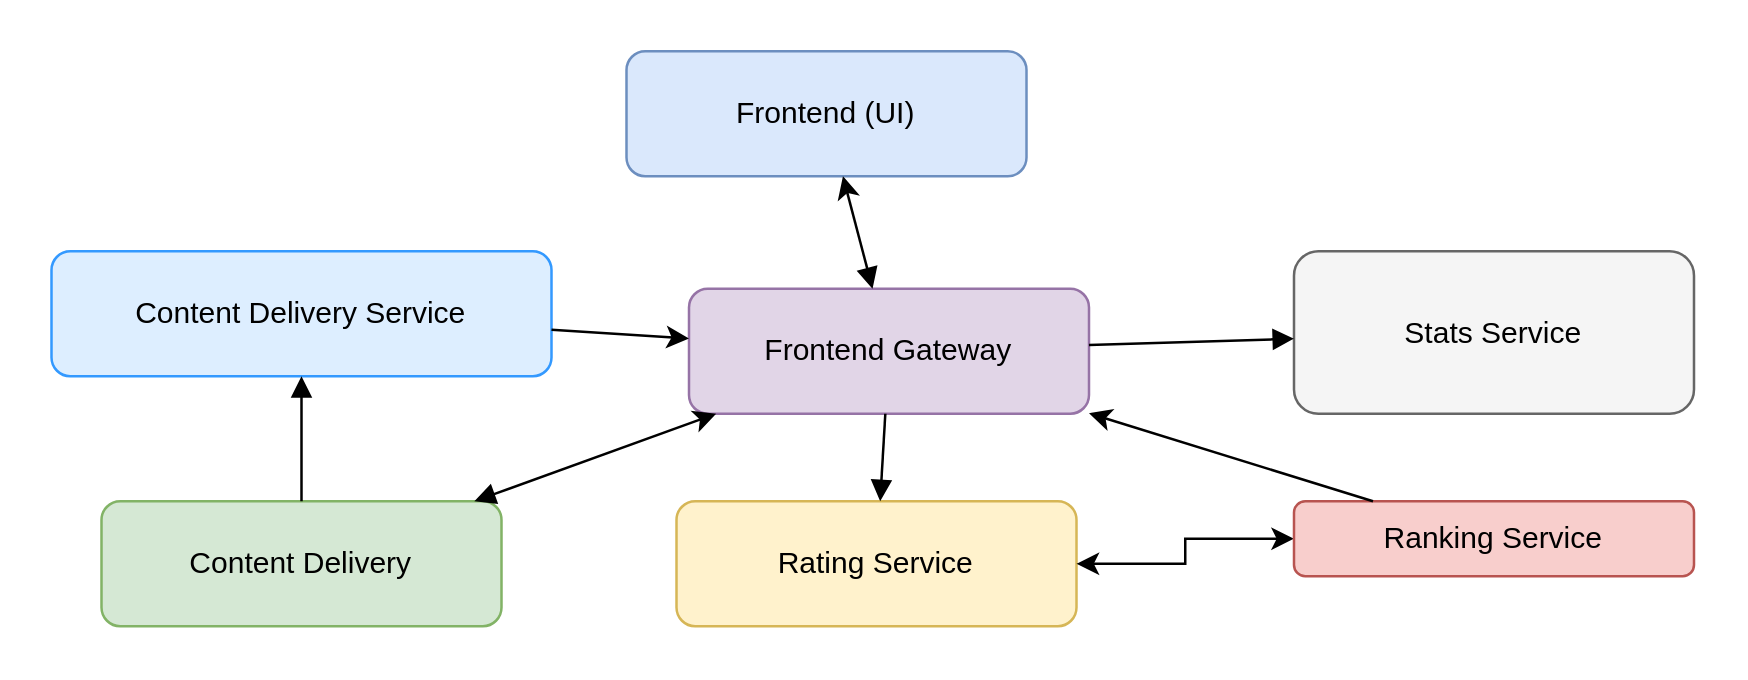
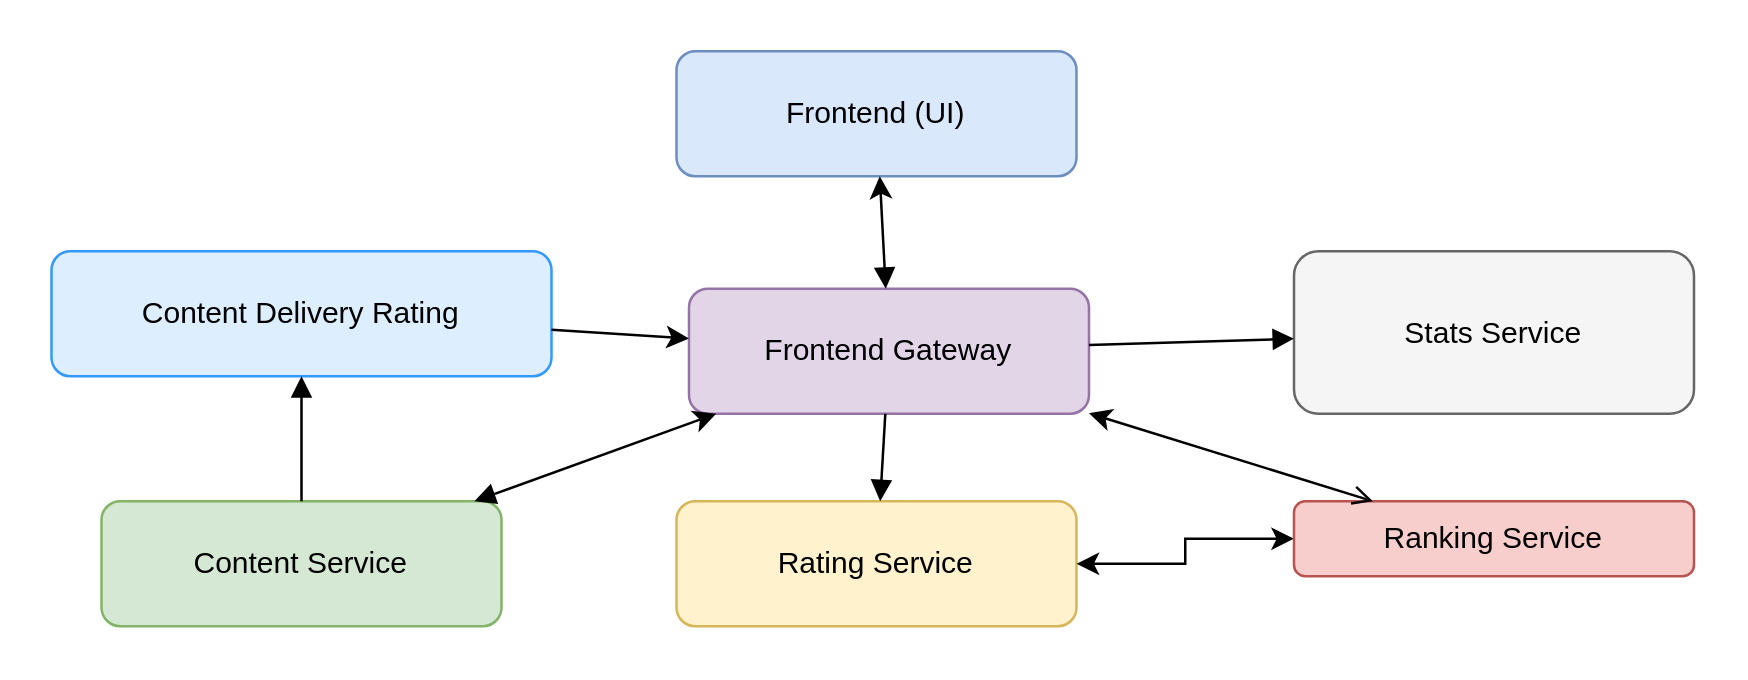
  <mxCell id="0" />
  <mxCell id="1" parent="0" />
- <mxCell id="2" value="Frontend (UI)" style="shape=rectangle;whiteSpace=wrap;html=1;rounded=1;fillColor=#dae8fc;strokeColor=#6c8ebf;" parent="1" vertex="1"><mxGeometry x="250" y="20" width="160" height="50" as="geometry" /></mxCell>
+ <mxCell id="2" value="Frontend (UI)" style="shape=rectangle;whiteSpace=wrap;html=1;rounded=1;fillColor=#dae8fc;strokeColor=#6c8ebf;" parent="1" vertex="1"><mxGeometry x="270" y="20" width="160" height="50" as="geometry" /></mxCell>
  <mxCell id="3" value="Frontend Gateway" style="shape=rectangle;whiteSpace=wrap;html=1;rounded=1;fillColor=#e1d5e7;strokeColor=#9673a6;" parent="1" vertex="1"><mxGeometry x="275" y="115" width="160" height="50" as="geometry" /></mxCell>
- <mxCell id="4" value="Content Delivery" style="shape=rectangle;whiteSpace=wrap;html=1;rounded=1;fillColor=#d5e8d4;strokeColor=#82b366;" parent="1" vertex="1"><mxGeometry x="40" y="200" width="160" height="50" as="geometry" /></mxCell>
+ <mxCell id="4" value="Content Service" style="shape=rectangle;whiteSpace=wrap;html=1;rounded=1;fillColor=#d5e8d4;strokeColor=#82b366;" parent="1" vertex="1"><mxGeometry x="40" y="200" width="160" height="50" as="geometry" /></mxCell>
  <mxCell id="5" value="Rating Service" style="shape=rectangle;whiteSpace=wrap;html=1;rounded=1;fillColor=#fff2cc;strokeColor=#d6b656;" parent="1" vertex="1"><mxGeometry x="270" y="200" width="160" height="50" as="geometry" /></mxCell>
  <mxCell id="6" style="edgeStyle=orthogonalEdgeStyle;rounded=0;orthogonalLoop=1;jettySize=auto;html=1;exitX=0;exitY=0.5;exitDx=0;exitDy=0;entryX=1;entryY=0.5;entryDx=0;entryDy=0;startArrow=classic;startFill=1;" edge="1" parent="1" source="7" target="5"><mxGeometry relative="1" as="geometry" /></mxCell>
  <mxCell id="7" value="Ranking Service" style="shape=rectangle;whiteSpace=wrap;html=1;rounded=1;fillColor=#f8cecc;strokeColor=#b85450;" parent="1" vertex="1"><mxGeometry x="517" y="200" width="160" height="30" as="geometry" /></mxCell>
  <mxCell id="8" value="Stats Service" style="shape=rectangle;whiteSpace=wrap;html=1;rounded=1;fillColor=#f5f5f5;strokeColor=#666666;" parent="1" vertex="1"><mxGeometry x="517" y="100" width="160" height="65" as="geometry" /></mxCell>
- <mxCell id="9" value="Content Delivery Service" style="shape=rectangle;whiteSpace=wrap;html=1;rounded=1;fillColor=#ddeeff;strokeColor=#3399ff;" parent="1" vertex="1"><mxGeometry x="20" y="100" width="200" height="50" as="geometry" /></mxCell>
+ <mxCell id="9" value="Content Delivery Rating" style="shape=rectangle;whiteSpace=wrap;html=1;rounded=1;fillColor=#ddeeff;strokeColor=#3399ff;" parent="1" vertex="1"><mxGeometry x="20" y="100" width="200" height="50" as="geometry" /></mxCell>
  <mxCell id="10" style="endArrow=block;html=1;startArrow=classic;startFill=1;" parent="1" source="2" target="3" edge="1"><mxGeometry relative="1" as="geometry" /></mxCell>
  <mxCell id="11" style="endArrow=block;html=1;startArrow=classic;startFill=1;" parent="1" source="3" target="4" edge="1"><mxGeometry relative="1" as="geometry" /></mxCell>
  <mxCell id="12" style="endArrow=block;html=1;" parent="1" source="3" target="5" edge="1"><mxGeometry relative="1" as="geometry" /></mxCell>
- <mxCell id="13" style="endArrow=none;html=1;startArrow=classic;startFill=1;" parent="1" source="3" target="7" edge="1"><mxGeometry relative="1" as="geometry" /></mxCell>
+ <mxCell id="13" style="endArrow=open;html=1;startArrow=classic;startFill=1;" parent="1" source="3" target="7" edge="1"><mxGeometry relative="1" as="geometry" /></mxCell>
  <mxCell id="14" style="endArrow=block;html=1;" parent="1" source="3" target="8" edge="1"><mxGeometry relative="1" as="geometry" /></mxCell>
  <mxCell id="15" style="endArrow=none;html=1;startArrow=classic;startFill=1;" parent="1" source="3" target="9" edge="1"><mxGeometry relative="1" as="geometry" /></mxCell>
  <mxCell id="16" style="endArrow=block;startArrow=none;html=1;startFill=0;" parent="1" source="4" target="9" edge="1"><mxGeometry relative="1" as="geometry" /></mxCell>
